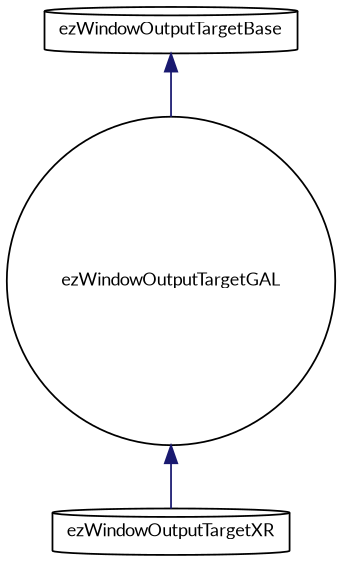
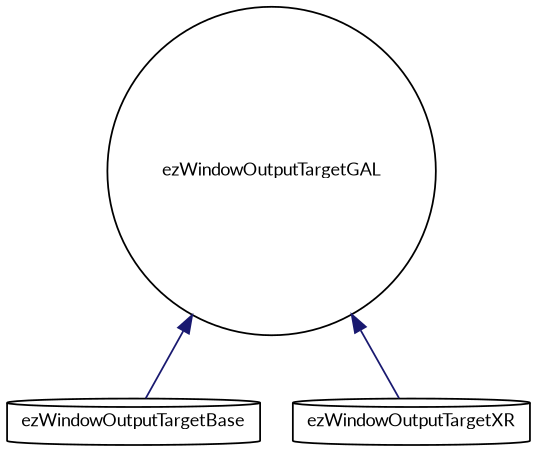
  digraph {
    fontname=Lato
    rankdir=TB
    node [color=black fillcolor=white fontname=Lato fontsize=10 shape=cylinder style=filled]
    edge [color=midnightblue dir=back fontname=Lato fontsize=10 labelfontname=Helvetica labelfontsize=10 style=solid]
    n1 [height=0.2 label=ezWindowOutputTargetBase width=0.4]
    n2 [height=0.2 label=ezWindowOutputTargetGAL shape=circle width=0.4]
    n3 [height=0.2 label=ezWindowOutputTargetXR width=0.4]
-   n1 -> n2
+   n2 -> n1
    n2 -> n3
  }
